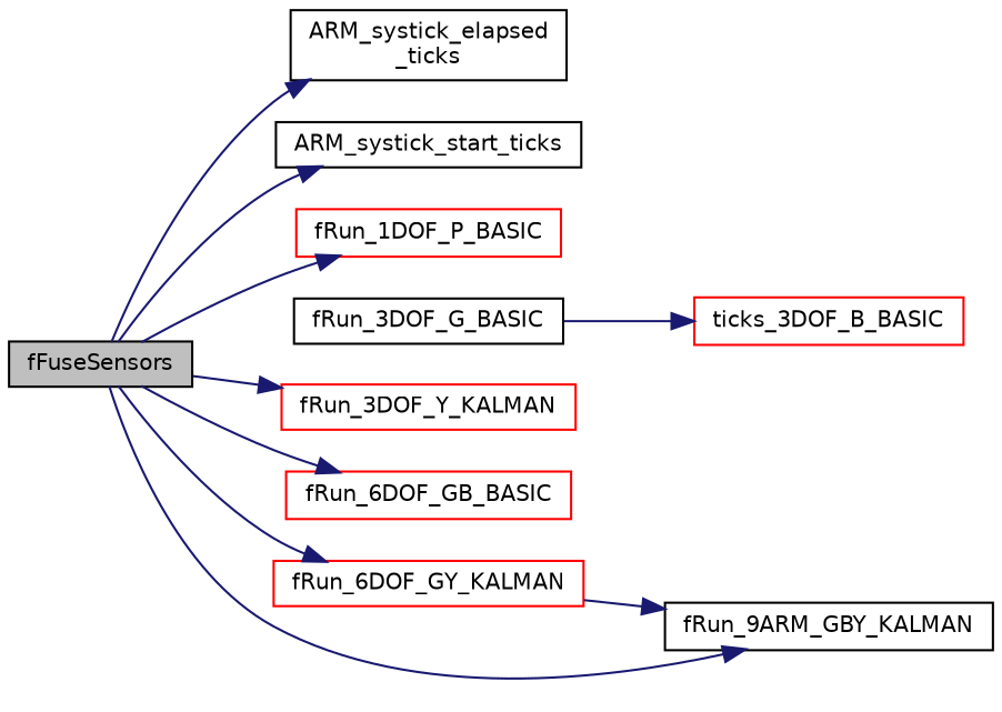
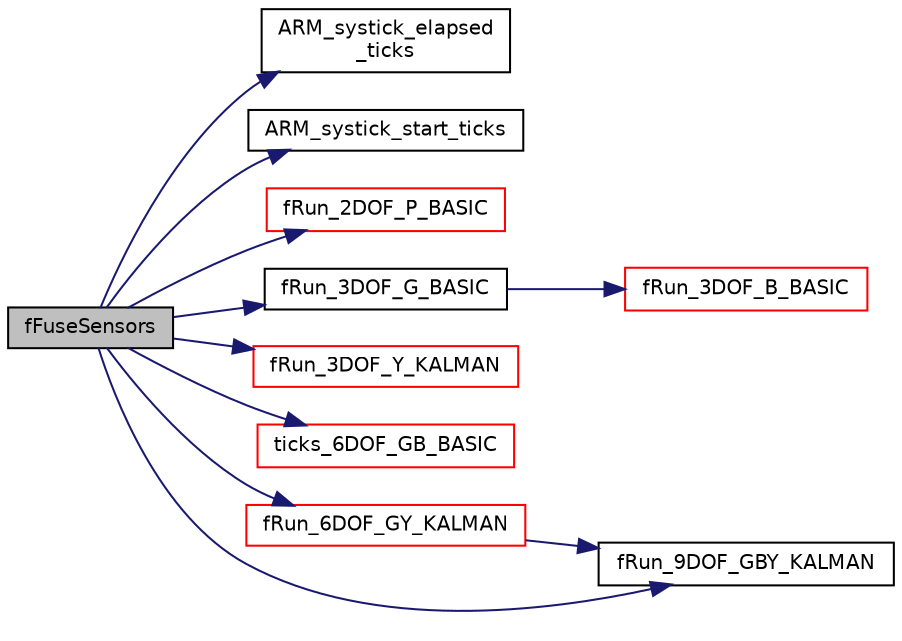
  digraph {
    rankdir=LR
    node [color=black fillcolor=white fontname=Helvetica fontsize=10 shape=record style=filled]
    edge [color=midnightblue fontname=Helvetica fontsize=10 labelfontname=Helvetica labelfontsize=10 style=solid]
    n1 [fillcolor=grey75 fontcolor=black height=0.2 label=fFuseSensors width=0.4]
    n2 [height=0.2 label="ARM_systick_elapsed\l_ticks" width=0.4]
    n3 [height=0.2 label=ARM_systick_start_ticks width=0.4]
-   n4 [color=red height=0.2 label=fRun_1DOF_P_BASIC width=0.4]
+   n4 [color=red height=0.2 label=fRun_2DOF_P_BASIC width=0.4]
    n5 [height=0.2 label=fRun_3DOF_G_BASIC width=0.4]
    n6 [color=red height=0.2 label=fRun_3DOF_Y_KALMAN width=0.4]
-   n7 [color=red height=0.2 label=fRun_6DOF_GB_BASIC width=0.4]
+   n7 [color=red height=0.2 label=ticks_6DOF_GB_BASIC width=0.4]
    n8 [color=red height=0.2 label=fRun_6DOF_GY_KALMAN width=0.4]
-   n9 [height=0.2 label=fRun_9ARM_GBY_KALMAN width=0.4]
-   n10 [color=red height=0.2 label=ticks_3DOF_B_BASIC width=0.4]
+   n9 [height=0.2 label=fRun_9DOF_GBY_KALMAN width=0.4]
+   n10 [color=red height=0.2 label=fRun_3DOF_B_BASIC width=0.4]
    n1 -> n2
    n1 -> n3
    n1 -> n4
+   n1 -> n5
    n1 -> n6
    n1 -> n7
    n1 -> n8
    n1 -> n9
    n5 -> n10
    n8 -> n9
  }
